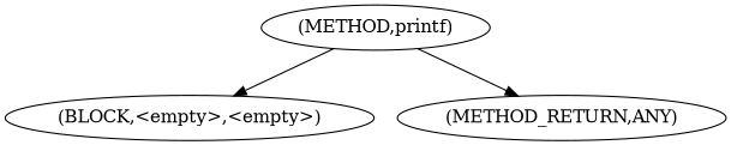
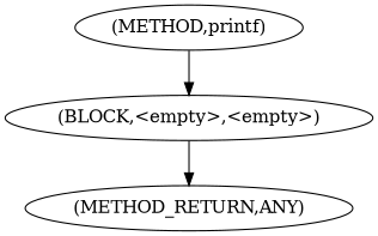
  digraph {
    n1 [label=<(METHOD,printf)>]
    n2 [label=<(BLOCK,&lt;empty&gt;,&lt;empty&gt;)>]
    n3 [label=<(METHOD_RETURN,ANY)>]
    n1 -> n2
-   n1 -> n3
+   n2 -> n3
  }
